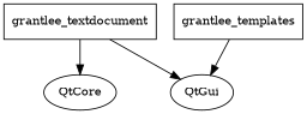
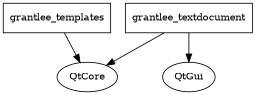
  digraph {
    node [fontsize=12 shape=ellipse]
    n1 [label=QtCore]
    n2 [label=QtGui]
    n3 [label=grantlee_templates shape=polygon]
    n4 [label=grantlee_textdocument shape=polygon]
-   n3 -> n2
+   n3 -> n1
    n4 -> n1
    n4 -> n2
  }
